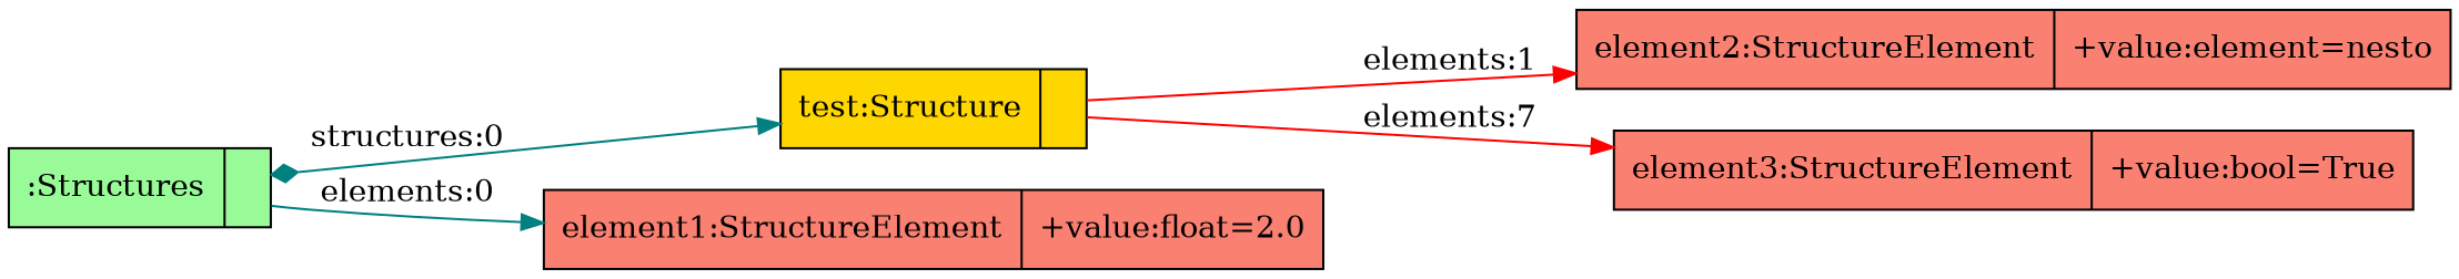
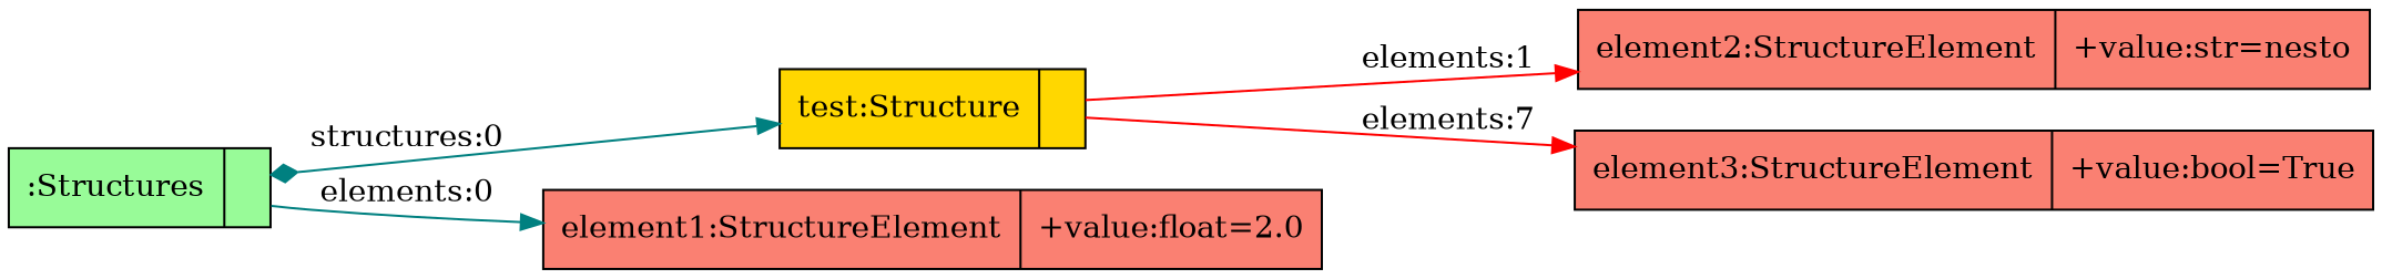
  digraph {
    fontname="Bitstream Vera Sans"
    fontsize=8
    rankdir=LR
    node [fillcolor=salmon shape=record style=filled]
    edge [arrowtail=empty color=teal dir=black]
    n1 [fillcolor=palegreen label="{:Structures|}"]
    n2 [fillcolor=gold label="{test:Structure|}"]
    n3 [label="{element1:StructureElement|+value:float=2.0\l}"]
-   n4 [label="{element2:StructureElement|+value:element=nesto\l}"]
+   n4 [label="{element2:StructureElement|+value:str=nesto\l}"]
    n5 [label="{element3:StructureElement|+value:bool=True\l}"]
    n1 -> n2 [arrowtail=diamond dir=both label="structures:0"]
    n1 -> n3 [label="elements:0"]
    n2 -> n4 [color=red label="elements:1"]
    n2 -> n5 [color=red label="elements:7"]
  }
